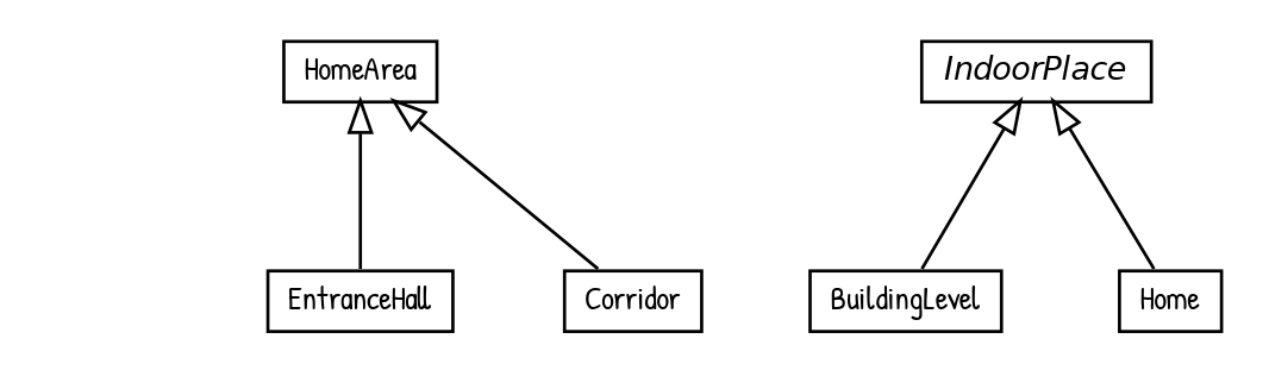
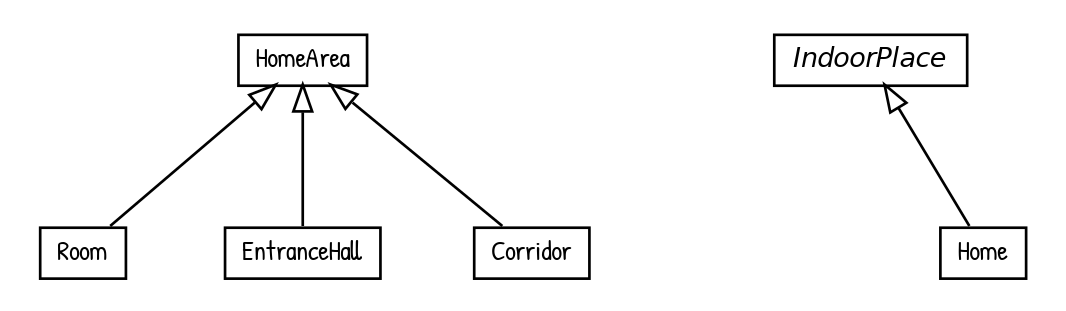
  digraph {
    fontname="Patrick Hand"
    nodesep=0.25
    ranksep=0.5
    node [fontcolor=black fontname="Patrick Hand" fontsize=10.0 shape=plaintext]
    edge [arrowtail=empty dir=back fontname="Patrick Hand" fontsize=10 headport=p labelfontname=Helvetica labelfontsize=10 tailport=p]
-   n2 [label=<<table title="org.universAAL.ontology.location.indoor.BuildingLevel" border="0" cellborder="1" cellspacing="0" cellpadding="2" port="p" href="./BuildingLevel.html"> 		<tr><td><table border="0" cellspacing="0" cellpadding="1"> <tr><td align="center" balign="center"> BuildingLevel </td></tr> 		</table></td></tr> 		</table>>]
+   n1 [label=<<table title="org.universAAL.ontology.location.indoor.Room" border="0" cellborder="1" cellspacing="0" cellpadding="2" port="p" href="./Room.html"> 		<tr><td><table border="0" cellspacing="0" cellpadding="1"> <tr><td align="center" balign="center"> Room </td></tr> 		</table></td></tr> 		</table>>]
    n3 [label=<<table title="org.universAAL.ontology.location.indoor.EntranceHall" border="0" cellborder="1" cellspacing="0" cellpadding="2" port="p" href="./EntranceHall.html"> 		<tr><td><table border="0" cellspacing="0" cellpadding="1"> <tr><td align="center" balign="center"> EntranceHall </td></tr> 		</table></td></tr> 		</table>>]
    n4 [label=<<table title="org.universAAL.ontology.location.indoor.HomeArea" border="0" cellborder="1" cellspacing="0" cellpadding="2" port="p" href="./HomeArea.html"> 		<tr><td><table border="0" cellspacing="0" cellpadding="1"> <tr><td align="center" balign="center"> HomeArea </td></tr> 		</table></td></tr> 		</table>>]
    n5 [label=<<table title="org.universAAL.ontology.location.indoor.Corridor" border="0" cellborder="1" cellspacing="0" cellpadding="2" port="p" href="./Corridor.html"> 		<tr><td><table border="0" cellspacing="0" cellpadding="1"> <tr><td align="center" balign="center"> Corridor </td></tr> 		</table></td></tr> 		</table>>]
    n6 [label=<<table title="org.universAAL.ontology.location.indoor.Home" border="0" cellborder="1" cellspacing="0" cellpadding="2" port="p" href="./Home.html"> 		<tr><td><table border="0" cellspacing="0" cellpadding="1"> <tr><td align="center" balign="center"> Home </td></tr> 		</table></td></tr> 		</table>>]
    n7 [label=<<table title="org.universAAL.ontology.location.indoor.IndoorPlace" border="0" cellborder="1" cellspacing="0" cellpadding="2" port="p" href="./IndoorPlace.html"> 		<tr><td><table border="0" cellspacing="0" cellpadding="1"> <tr><td align="center" balign="center"><font face="Helvetica-Oblique"> IndoorPlace </font></td></tr> 		</table></td></tr> 		</table>>]
+   n4 -> n1
    n4 -> n3
    n4 -> n5
-   n7 -> n2
    n7 -> n6
  }
